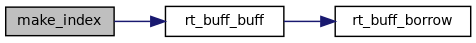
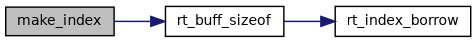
  digraph {
    rankdir=LR
    node [color=black fillcolor=white fontname=Helvetica fontsize=10 shape=record style=filled]
    edge [color=midnightblue fontname=Helvetica fontsize=10 labelfontname=Helvetica labelfontsize=10 style=solid]
    n1 [fillcolor=grey75 fontcolor=black height=0.2 label=make_index width=0.4]
-   n2 [height=0.2 label=rt_buff_buff width=0.4]
-   n3 [height=0.2 label=rt_buff_borrow width=0.4]
+   n2 [height=0.2 label=rt_buff_sizeof width=0.4]
+   n3 [height=0.2 label=rt_index_borrow width=0.4]
    n1 -> n2
    n2 -> n3
  }
